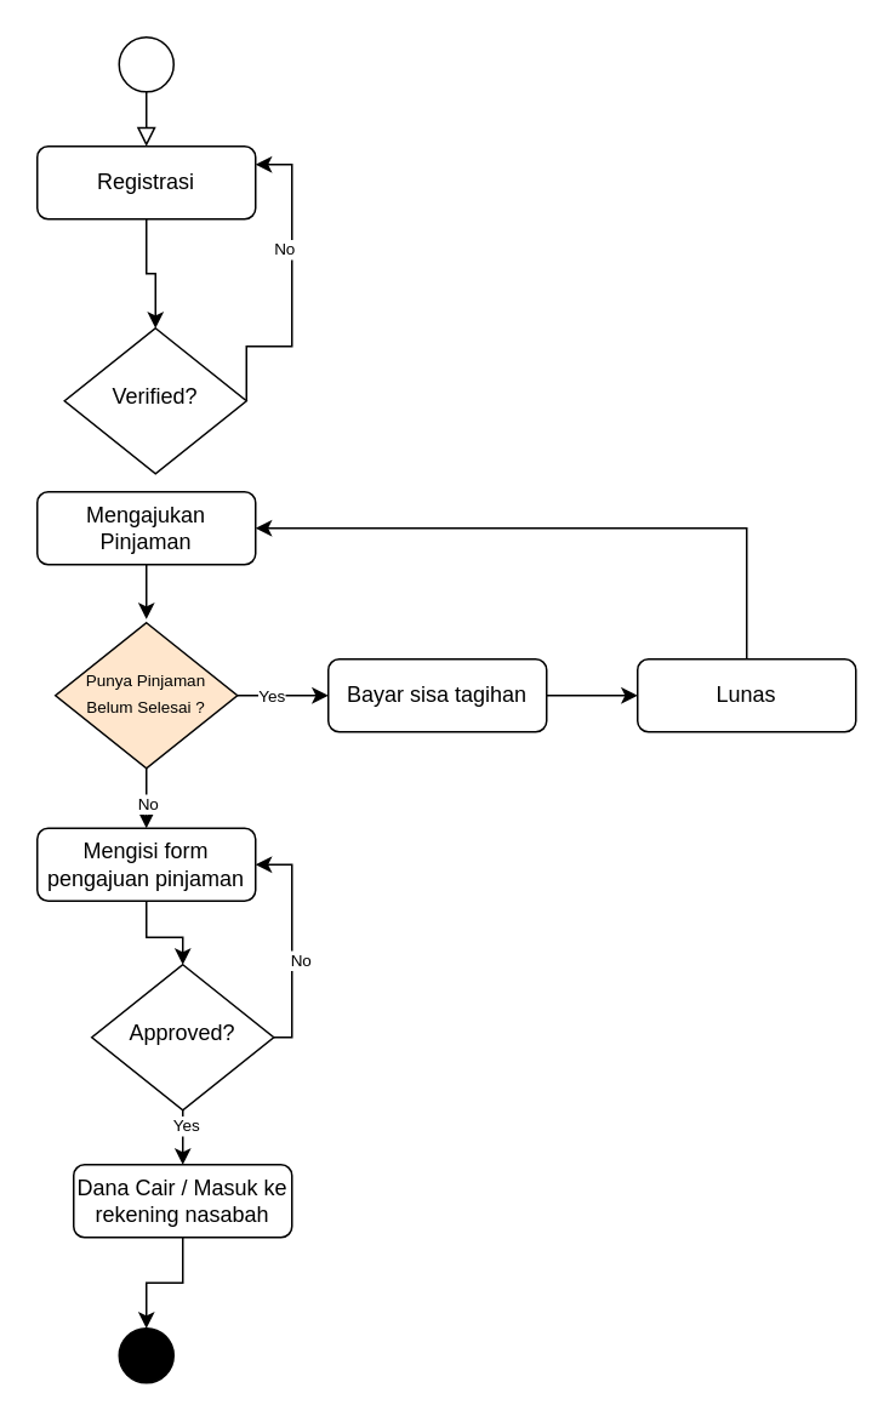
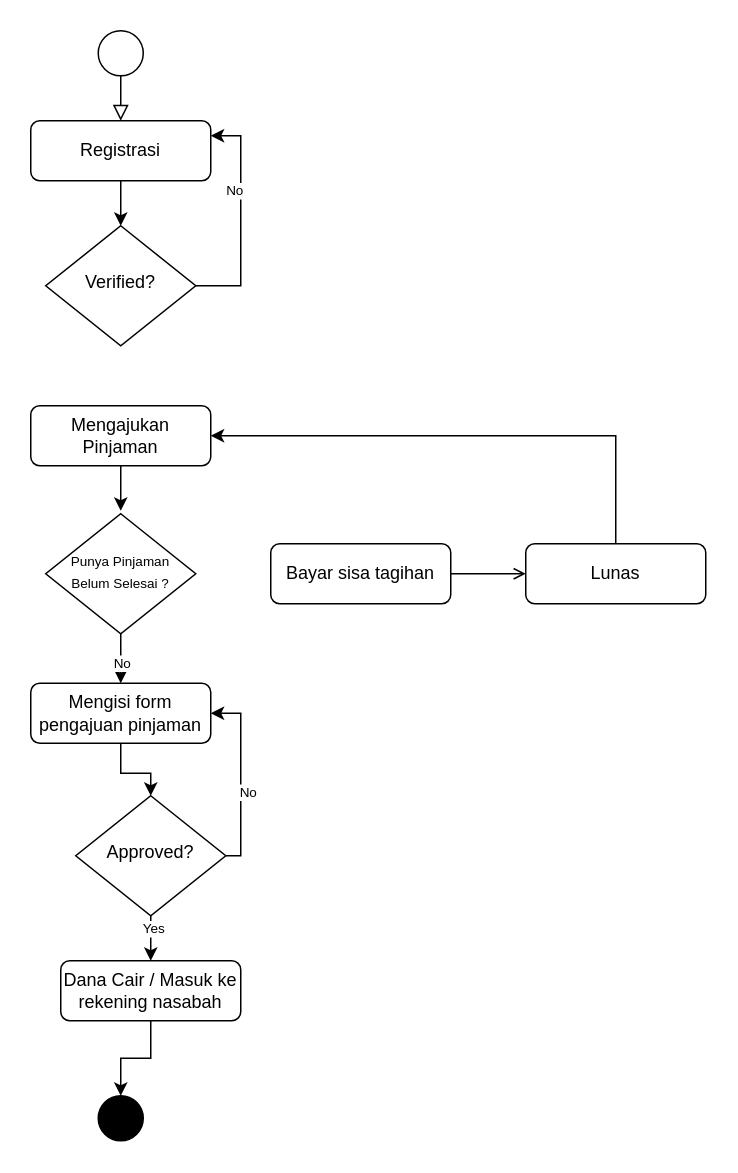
  <mxCell id="0" />
  <mxCell id="1" parent="0" />
  <mxCell id="2" value="" style="rounded=0;html=1;jettySize=auto;orthogonalLoop=1;fontSize=11;endArrow=block;endFill=0;endSize=8;strokeWidth=1;shadow=0;labelBackgroundColor=none;edgeStyle=orthogonalEdgeStyle;" parent="1" edge="1"><mxGeometry relative="1" as="geometry"><mxPoint x="80" y="30" as="sourcePoint" /><mxPoint x="80" y="80" as="targetPoint" /></mxGeometry></mxCell>
  <mxCell id="3" value="" style="edgeStyle=orthogonalEdgeStyle;rounded=0;orthogonalLoop=1;jettySize=auto;html=1;" edge="1" parent="1" source="4" target="8"><mxGeometry relative="1" as="geometry" /></mxCell>
  <mxCell id="4" value="Registrasi" style="rounded=1;whiteSpace=wrap;html=1;fontSize=12;glass=0;strokeWidth=1;shadow=0;" parent="1" vertex="1"><mxGeometry x="20" y="80" width="120" height="40" as="geometry" /></mxCell>
  <mxCell id="5" value="" style="ellipse;whiteSpace=wrap;html=1;aspect=fixed;" vertex="1" parent="1"><mxGeometry x="65" y="20" width="30" height="30" as="geometry" /></mxCell>
  <mxCell id="6" style="edgeStyle=orthogonalEdgeStyle;rounded=0;orthogonalLoop=1;jettySize=auto;html=1;entryX=1;entryY=0.25;entryDx=0;entryDy=0;exitX=1;exitY=0.5;exitDx=0;exitDy=0;" edge="1" parent="1" source="8" target="4"><mxGeometry relative="1" as="geometry"><Array as="points"><mxPoint x="160" y="190" /><mxPoint x="160" y="90" /></Array></mxGeometry></mxCell>
  <mxCell id="7" value="No" style="edgeLabel;html=1;align=center;verticalAlign=middle;resizable=0;points=[];fontSize=9;" vertex="1" connectable="0" parent="6"><mxGeometry x="0.249" y="5" relative="1" as="geometry"><mxPoint as="offset" /></mxGeometry></mxCell>
- <mxCell id="8" value="Verified?" style="rhombus;whiteSpace=wrap;html=1;shadow=0;fontFamily=Helvetica;fontSize=12;align=center;strokeWidth=1;spacing=6;spacingTop=-4;" vertex="1" parent="1"><mxGeometry x="35" y="180" width="100" height="80" as="geometry" /></mxCell>
+ <mxCell id="8" value="Verified?" style="rhombus;whiteSpace=wrap;html=1;shadow=0;fontFamily=Helvetica;fontSize=12;align=center;strokeWidth=1;spacing=6;spacingTop=-4;" vertex="1" parent="1"><mxGeometry x="30" y="150" width="100" height="80" as="geometry" /></mxCell>
  <mxCell id="9" value="" style="edgeStyle=orthogonalEdgeStyle;rounded=0;orthogonalLoop=1;jettySize=auto;html=1;fontSize=9;" edge="1" parent="1" source="10"><mxGeometry relative="1" as="geometry"><mxPoint x="80" y="340" as="targetPoint" /></mxGeometry></mxCell>
  <mxCell id="10" value="Mengajukan Pinjaman" style="rounded=1;whiteSpace=wrap;html=1;fontSize=12;glass=0;strokeWidth=1;shadow=0;" vertex="1" parent="1"><mxGeometry x="20" y="270" width="120" height="40" as="geometry" /></mxCell>
  <mxCell id="11" value="" style="edgeStyle=orthogonalEdgeStyle;rounded=0;orthogonalLoop=1;jettySize=auto;html=1;fontSize=9;" edge="1" parent="1" source="15"><mxGeometry relative="1" as="geometry"><mxPoint x="80" y="455" as="targetPoint" /></mxGeometry></mxCell>
  <mxCell id="12" value="No" style="edgeLabel;html=1;align=center;verticalAlign=middle;resizable=0;points=[];fontSize=9;" vertex="1" connectable="0" parent="11"><mxGeometry x="0.161" relative="1" as="geometry"><mxPoint as="offset" /></mxGeometry></mxCell>
- <mxCell id="13" value="" style="edgeStyle=orthogonalEdgeStyle;rounded=0;orthogonalLoop=1;jettySize=auto;html=1;fontSize=9;" edge="1" parent="1" source="15" target="19"><mxGeometry relative="1" as="geometry" /></mxCell>
- <mxCell id="14" value="Yes" style="edgeLabel;html=1;align=center;verticalAlign=middle;resizable=0;points=[];fontSize=9;" vertex="1" connectable="0" parent="13"><mxGeometry x="-0.295" relative="1" as="geometry"><mxPoint as="offset" /></mxGeometry></mxCell>
- <mxCell id="15" value="&lt;font style=&quot;font-size: 9px;&quot;&gt;Punya Pinjaman Belum Selesai ?&lt;/font&gt;" style="rhombus;whiteSpace=wrap;html=1;shadow=0;fontFamily=Helvetica;fontSize=12;align=center;strokeWidth=1;spacing=6;spacingTop=-4;fillColor=#ffe6cc;" vertex="1" parent="1"><mxGeometry x="30" y="342" width="100" height="80" as="geometry" /></mxCell>
+ <mxCell id="15" value="&lt;font style=&quot;font-size: 9px;&quot;&gt;Punya Pinjaman Belum Selesai ?&lt;/font&gt;" style="rhombus;whiteSpace=wrap;html=1;shadow=0;fontFamily=Helvetica;fontSize=12;align=center;strokeWidth=1;spacing=6;spacingTop=-4;" vertex="1" parent="1"><mxGeometry x="30" y="342" width="100" height="80" as="geometry" /></mxCell>
  <mxCell id="16" value="" style="edgeStyle=orthogonalEdgeStyle;rounded=0;orthogonalLoop=1;jettySize=auto;html=1;fontSize=9;" edge="1" parent="1" source="17" target="24"><mxGeometry relative="1" as="geometry" /></mxCell>
  <mxCell id="17" value="Mengisi form pengajuan pinjaman" style="rounded=1;whiteSpace=wrap;html=1;fontSize=12;glass=0;strokeWidth=1;shadow=0;" vertex="1" parent="1"><mxGeometry x="20" y="455" width="120" height="40" as="geometry" /></mxCell>
- <mxCell id="18" value="" style="edgeStyle=orthogonalEdgeStyle;rounded=0;orthogonalLoop=1;jettySize=auto;html=1;fontSize=9;" edge="1" parent="1" source="19" target="28"><mxGeometry relative="1" as="geometry" /></mxCell>
+ <mxCell id="18" value="" style="edgeStyle=orthogonalEdgeStyle;rounded=0;orthogonalLoop=1;jettySize=auto;html=1;fontSize=9;endArrow=open;" edge="1" parent="1" source="19" target="28"><mxGeometry relative="1" as="geometry" /></mxCell>
  <mxCell id="19" value="Bayar sisa tagihan" style="rounded=1;whiteSpace=wrap;html=1;fontSize=12;glass=0;strokeWidth=1;shadow=0;" vertex="1" parent="1"><mxGeometry x="180" y="362" width="120" height="40" as="geometry" /></mxCell>
  <mxCell id="20" value="" style="edgeStyle=orthogonalEdgeStyle;rounded=0;orthogonalLoop=1;jettySize=auto;html=1;fontSize=9;" edge="1" parent="1" source="24" target="26"><mxGeometry relative="1" as="geometry" /></mxCell>
  <mxCell id="21" value="Yes" style="edgeLabel;html=1;align=center;verticalAlign=middle;resizable=0;points=[];fontSize=9;" vertex="1" connectable="0" parent="20"><mxGeometry x="-0.696" y="1" relative="1" as="geometry"><mxPoint as="offset" /></mxGeometry></mxCell>
  <mxCell id="22" style="edgeStyle=orthogonalEdgeStyle;rounded=0;orthogonalLoop=1;jettySize=auto;html=1;entryX=1;entryY=0.5;entryDx=0;entryDy=0;fontSize=9;exitX=1;exitY=0.5;exitDx=0;exitDy=0;" edge="1" parent="1" source="24" target="17"><mxGeometry relative="1" as="geometry"><Array as="points"><mxPoint x="160" y="570" /><mxPoint x="160" y="475" /></Array></mxGeometry></mxCell>
  <mxCell id="23" value="No" style="edgeLabel;html=1;align=center;verticalAlign=middle;resizable=0;points=[];fontSize=9;" vertex="1" connectable="0" parent="22"><mxGeometry x="-0.129" y="-4" relative="1" as="geometry"><mxPoint y="1" as="offset" /></mxGeometry></mxCell>
  <mxCell id="24" value="Approved?" style="rhombus;whiteSpace=wrap;html=1;shadow=0;fontFamily=Helvetica;fontSize=12;align=center;strokeWidth=1;spacing=6;spacingTop=-4;" vertex="1" parent="1"><mxGeometry x="50" y="530" width="100" height="80" as="geometry" /></mxCell>
  <mxCell id="25" value="" style="edgeStyle=orthogonalEdgeStyle;rounded=0;orthogonalLoop=1;jettySize=auto;html=1;fontSize=9;" edge="1" parent="1" source="26" target="29"><mxGeometry relative="1" as="geometry" /></mxCell>
  <mxCell id="26" value="Dana Cair / Masuk ke rekening nasabah" style="rounded=1;whiteSpace=wrap;html=1;fontSize=12;glass=0;strokeWidth=1;shadow=0;" vertex="1" parent="1"><mxGeometry x="40" y="640" width="120" height="40" as="geometry" /></mxCell>
  <mxCell id="27" style="edgeStyle=orthogonalEdgeStyle;rounded=0;orthogonalLoop=1;jettySize=auto;html=1;entryX=1;entryY=0.5;entryDx=0;entryDy=0;fontSize=9;" edge="1" parent="1" source="28" target="10"><mxGeometry relative="1" as="geometry"><Array as="points"><mxPoint x="410" y="290" /></Array></mxGeometry></mxCell>
  <mxCell id="28" value="Lunas" style="rounded=1;whiteSpace=wrap;html=1;fontSize=12;glass=0;strokeWidth=1;shadow=0;" vertex="1" parent="1"><mxGeometry x="350" y="362" width="120" height="40" as="geometry" /></mxCell>
  <mxCell id="29" value="" style="ellipse;whiteSpace=wrap;html=1;aspect=fixed;fillColor=#000000;" vertex="1" parent="1"><mxGeometry x="65" y="730" width="30" height="30" as="geometry" /></mxCell>
